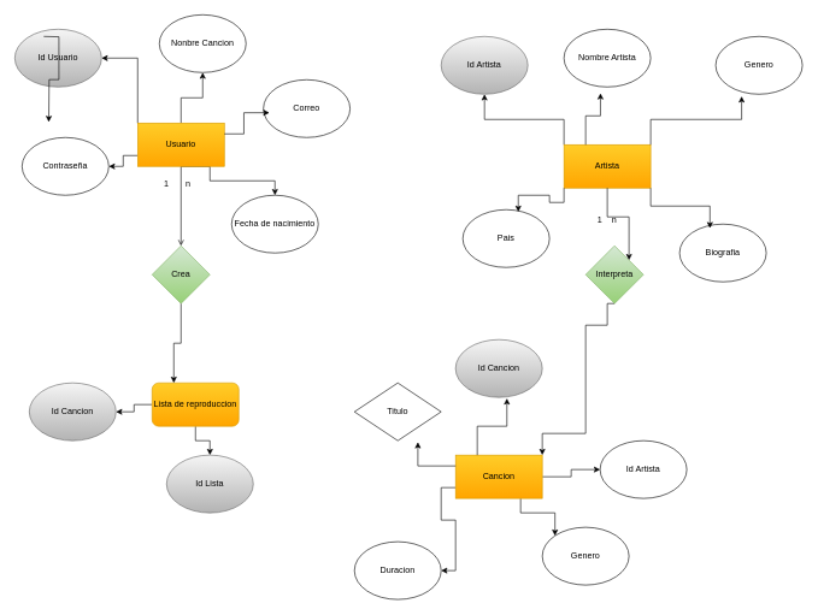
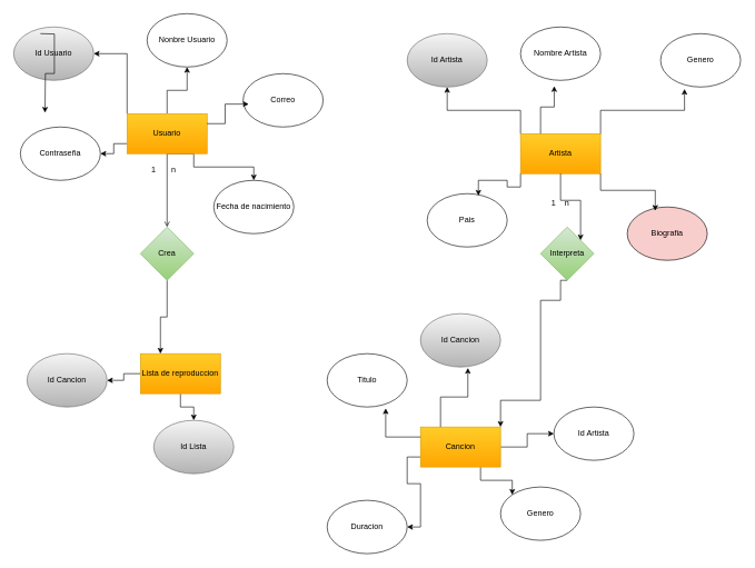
  <mxCell id="0" />
  <mxCell id="1" parent="0" />
  <mxCell id="2" style="edgeStyle=orthogonalEdgeStyle;rounded=0;orthogonalLoop=1;jettySize=auto;html=1;exitX=1;exitY=0.5;exitDx=0;exitDy=0;entryX=0;entryY=0.5;entryDx=0;entryDy=0;" edge="1" parent="1" source="14" target="34"><mxGeometry relative="1" as="geometry"><mxPoint x="720" y="600" as="targetPoint" /></mxGeometry></mxCell>
  <mxCell id="3" style="edgeStyle=orthogonalEdgeStyle;rounded=0;orthogonalLoop=1;jettySize=auto;html=1;exitX=0.5;exitY=0;exitDx=0;exitDy=0;" edge="1" parent="1" source="8" target="18"><mxGeometry relative="1" as="geometry" /></mxCell>
  <mxCell id="4" style="edgeStyle=orthogonalEdgeStyle;rounded=0;orthogonalLoop=1;jettySize=auto;html=1;exitX=0.5;exitY=1;exitDx=0;exitDy=0;entryX=0.5;entryY=0;entryDx=0;entryDy=0;" edge="1" parent="1" source="8" target="15"><mxGeometry relative="1" as="geometry"><Array as="points"><mxPoint x="290" y="230" /><mxPoint x="290" y="250" /><mxPoint x="380" y="250" /></Array></mxGeometry></mxCell>
  <mxCell id="5" style="edgeStyle=orthogonalEdgeStyle;rounded=0;orthogonalLoop=1;jettySize=auto;html=1;exitX=0;exitY=0.75;exitDx=0;exitDy=0;entryX=1;entryY=0.5;entryDx=0;entryDy=0;" edge="1" parent="1" source="8" target="16"><mxGeometry relative="1" as="geometry" /></mxCell>
  <mxCell id="6" style="edgeStyle=orthogonalEdgeStyle;rounded=0;orthogonalLoop=1;jettySize=auto;html=1;exitX=0;exitY=0;exitDx=0;exitDy=0;entryX=1;entryY=0.5;entryDx=0;entryDy=0;" edge="1" parent="1" source="8" target="19"><mxGeometry relative="1" as="geometry" /></mxCell>
  <mxCell id="7" style="edgeStyle=orthogonalEdgeStyle;rounded=0;orthogonalLoop=1;jettySize=auto;html=1;exitX=0.5;exitY=1;exitDx=0;exitDy=0;entryX=0.5;entryY=0;entryDx=0;entryDy=0;endArrow=open;" edge="1" parent="1" source="8" target="47"><mxGeometry relative="1" as="geometry" /></mxCell>
  <mxCell id="8" value="Usuario" style="rounded=0;whiteSpace=wrap;html=1;fillColor=#ffcd28;strokeColor=#d79b00;gradientColor=#ffa500;" vertex="1" parent="1"><mxGeometry x="190" y="170" width="120" height="60" as="geometry" /></mxCell>
  <mxCell id="9" style="edgeStyle=orthogonalEdgeStyle;rounded=0;orthogonalLoop=1;jettySize=auto;html=1;exitX=0;exitY=0;exitDx=0;exitDy=0;" edge="1" parent="1" source="11" target="20"><mxGeometry relative="1" as="geometry" /></mxCell>
  <mxCell id="10" style="edgeStyle=orthogonalEdgeStyle;rounded=0;orthogonalLoop=1;jettySize=auto;html=1;exitX=0.5;exitY=1;exitDx=0;exitDy=0;entryX=1;entryY=0;entryDx=0;entryDy=0;" edge="1" parent="1" source="38" target="14"><mxGeometry relative="1" as="geometry"><Array as="points"><mxPoint x="840" y="450" /><mxPoint x="810" y="450" /><mxPoint x="810" y="600" /><mxPoint x="750" y="600" /></Array></mxGeometry></mxCell>
  <mxCell id="11" value="Artista" style="rounded=0;whiteSpace=wrap;html=1;fillColor=#ffcd28;strokeColor=#d79b00;gradientColor=#ffa500;" vertex="1" parent="1"><mxGeometry x="780" y="200" width="120" height="60" as="geometry" /></mxCell>
  <mxCell id="12" style="edgeStyle=orthogonalEdgeStyle;rounded=0;orthogonalLoop=1;jettySize=auto;html=1;exitX=0;exitY=0.75;exitDx=0;exitDy=0;entryX=1;entryY=0.5;entryDx=0;entryDy=0;" edge="1" parent="1" source="14" target="31"><mxGeometry relative="1" as="geometry" /></mxCell>
  <mxCell id="13" style="edgeStyle=orthogonalEdgeStyle;rounded=0;orthogonalLoop=1;jettySize=auto;html=1;exitX=0.75;exitY=1;exitDx=0;exitDy=0;entryX=0;entryY=0;entryDx=0;entryDy=0;" edge="1" parent="1" source="14" target="32"><mxGeometry relative="1" as="geometry" /></mxCell>
- <mxCell id="14" value="Cancion" style="rounded=0;whiteSpace=wrap;html=1;fillColor=#ffcd28;strokeColor=#d79b00;gradientColor=#ffa500;" vertex="1" parent="1"><mxGeometry x="630" y="630" width="120" height="60" as="geometry" /></mxCell>
+ <mxCell id="14" value="Cancion" style="rounded=0;whiteSpace=wrap;html=1;fillColor=#ffcd28;strokeColor=#d79b00;gradientColor=#ffa500;" vertex="1" parent="1"><mxGeometry x="630" y="640" width="120" height="60" as="geometry" /></mxCell>
  <mxCell id="15" value="Fecha de nacimiento" style="ellipse;whiteSpace=wrap;html=1;" vertex="1" parent="1"><mxGeometry x="320" y="270" width="120" height="80" as="geometry" /></mxCell>
  <mxCell id="16" value="Contraseña" style="ellipse;whiteSpace=wrap;html=1;" vertex="1" parent="1"><mxGeometry x="30" y="190" width="120" height="80" as="geometry" /></mxCell>
  <mxCell id="17" value="Correo" style="ellipse;whiteSpace=wrap;html=1;" vertex="1" parent="1"><mxGeometry x="364" y="110" width="120" height="80" as="geometry" /></mxCell>
- <mxCell id="18" value="Nonbre Cancion" style="ellipse;whiteSpace=wrap;html=1;" vertex="1" parent="1"><mxGeometry x="220" y="20" width="120" height="80" as="geometry" /></mxCell>
+ <mxCell id="18" value="Nonbre Usuario" style="ellipse;whiteSpace=wrap;html=1;" vertex="1" parent="1"><mxGeometry x="220" y="20" width="120" height="80" as="geometry" /></mxCell>
  <mxCell id="19" value="Id Usuario" style="ellipse;whiteSpace=wrap;html=1;fillColor=#f5f5f5;gradientColor=#b3b3b3;strokeColor=#666666;" vertex="1" parent="1"><mxGeometry x="20" y="40" width="120" height="80" as="geometry" /></mxCell>
  <mxCell id="20" value="Id Artista" style="ellipse;whiteSpace=wrap;html=1;fillColor=#f5f5f5;gradientColor=#b3b3b3;strokeColor=#666666;" vertex="1" parent="1"><mxGeometry x="610" y="50" width="120" height="80" as="geometry" /></mxCell>
  <mxCell id="21" value="Genero" style="ellipse;whiteSpace=wrap;html=1;" vertex="1" parent="1"><mxGeometry x="990" y="50" width="120" height="80" as="geometry" /></mxCell>
- <mxCell id="22" value="Biografia" style="ellipse;whiteSpace=wrap;html=1;" vertex="1" parent="1"><mxGeometry x="940" y="310" width="120" height="80" as="geometry" /></mxCell>
+ <mxCell id="22" value="Biografia" style="ellipse;whiteSpace=wrap;html=1;fillColor=#f8cecc;" vertex="1" parent="1"><mxGeometry x="940" y="310" width="120" height="80" as="geometry" /></mxCell>
  <mxCell id="23" value="Nombre Artista" style="ellipse;whiteSpace=wrap;html=1;" vertex="1" parent="1"><mxGeometry x="780" y="40" width="120" height="80" as="geometry" /></mxCell>
  <mxCell id="24" value="Pais" style="ellipse;whiteSpace=wrap;html=1;" vertex="1" parent="1"><mxGeometry x="640" y="290" width="120" height="80" as="geometry" /></mxCell>
  <mxCell id="25" style="edgeStyle=orthogonalEdgeStyle;rounded=0;orthogonalLoop=1;jettySize=auto;html=1;exitX=1;exitY=0.25;exitDx=0;exitDy=0;entryX=0.07;entryY=0.571;entryDx=0;entryDy=0;entryPerimeter=0;" edge="1" parent="1" source="8" target="17"><mxGeometry relative="1" as="geometry" /></mxCell>
  <mxCell id="26" style="edgeStyle=orthogonalEdgeStyle;rounded=0;orthogonalLoop=1;jettySize=auto;html=1;exitX=0.25;exitY=0;exitDx=0;exitDy=0;entryX=0.421;entryY=1.109;entryDx=0;entryDy=0;entryPerimeter=0;" edge="1" parent="1" source="11" target="23"><mxGeometry relative="1" as="geometry" /></mxCell>
  <mxCell id="27" style="edgeStyle=orthogonalEdgeStyle;rounded=0;orthogonalLoop=1;jettySize=auto;html=1;exitX=1;exitY=0;exitDx=0;exitDy=0;entryX=0.299;entryY=1.037;entryDx=0;entryDy=0;entryPerimeter=0;" edge="1" parent="1" source="11" target="21"><mxGeometry relative="1" as="geometry" /></mxCell>
  <mxCell id="28" style="edgeStyle=orthogonalEdgeStyle;rounded=0;orthogonalLoop=1;jettySize=auto;html=1;exitX=1;exitY=1;exitDx=0;exitDy=0;entryX=0.35;entryY=0.071;entryDx=0;entryDy=0;entryPerimeter=0;" edge="1" parent="1" source="11" target="22"><mxGeometry relative="1" as="geometry" /></mxCell>
  <mxCell id="29" style="edgeStyle=orthogonalEdgeStyle;rounded=0;orthogonalLoop=1;jettySize=auto;html=1;exitX=0;exitY=1;exitDx=0;exitDy=0;entryX=0.64;entryY=0.037;entryDx=0;entryDy=0;entryPerimeter=0;" edge="1" parent="1" source="11" target="24"><mxGeometry relative="1" as="geometry" /></mxCell>
  <mxCell id="30" value="Id Cancion" style="ellipse;whiteSpace=wrap;html=1;rotation=0;fillColor=#f5f5f5;gradientColor=#b3b3b3;strokeColor=#666666;" vertex="1" parent="1"><mxGeometry x="630" y="470" width="120" height="80" as="geometry" /></mxCell>
  <mxCell id="31" value="Duracion" style="ellipse;whiteSpace=wrap;html=1;" vertex="1" parent="1"><mxGeometry x="490" y="750" width="120" height="80" as="geometry" /></mxCell>
  <mxCell id="32" value="Genero" style="ellipse;whiteSpace=wrap;html=1;" vertex="1" parent="1"><mxGeometry x="750" y="730" width="120" height="80" as="geometry" /></mxCell>
- <mxCell id="33" value="Titulo" style="rhombus;whiteSpace=wrap;html=1;" vertex="1" parent="1"><mxGeometry x="490" y="530" width="120" height="80" as="geometry" /></mxCell>
+ <mxCell id="33" value="Titulo" style="ellipse;whiteSpace=wrap;html=1;" vertex="1" parent="1"><mxGeometry x="490" y="530" width="120" height="80" as="geometry" /></mxCell>
  <mxCell id="34" value="Id Artista" style="ellipse;whiteSpace=wrap;html=1;" vertex="1" parent="1"><mxGeometry x="830" y="610" width="120" height="80" as="geometry" /></mxCell>
  <mxCell id="35" style="edgeStyle=orthogonalEdgeStyle;rounded=0;orthogonalLoop=1;jettySize=auto;html=1;exitX=0.25;exitY=0;exitDx=0;exitDy=0;entryX=0.592;entryY=1.018;entryDx=0;entryDy=0;entryPerimeter=0;" edge="1" parent="1" source="14" target="30"><mxGeometry relative="1" as="geometry" /></mxCell>
  <mxCell id="36" style="edgeStyle=orthogonalEdgeStyle;rounded=0;orthogonalLoop=1;jettySize=auto;html=1;exitX=0;exitY=0.25;exitDx=0;exitDy=0;entryX=0.732;entryY=1.026;entryDx=0;entryDy=0;entryPerimeter=0;" edge="1" parent="1" source="14" target="33"><mxGeometry relative="1" as="geometry" /></mxCell>
  <mxCell id="37" value="" style="edgeStyle=orthogonalEdgeStyle;rounded=0;orthogonalLoop=1;jettySize=auto;html=1;exitX=0.5;exitY=1;exitDx=0;exitDy=0;entryX=1;entryY=0;entryDx=0;entryDy=0;" edge="1" parent="1" source="11" target="38"><mxGeometry relative="1" as="geometry"><mxPoint x="840" y="260" as="sourcePoint" /><mxPoint x="750" y="640" as="targetPoint" /><Array as="points" /></mxGeometry></mxCell>
  <mxCell id="38" value="Interpreta" style="rhombus;whiteSpace=wrap;html=1;fillColor=#d5e8d4;strokeColor=#82b366;gradientColor=#97d077;" vertex="1" parent="1"><mxGeometry x="810" y="340" width="80" height="80" as="geometry" /></mxCell>
  <mxCell id="39" value="1" style="text;html=1;align=center;verticalAlign=middle;whiteSpace=wrap;rounded=0;" vertex="1" parent="1"><mxGeometry x="800" y="290" width="60" height="30" as="geometry" /></mxCell>
  <mxCell id="40" value="n" style="text;html=1;align=center;verticalAlign=middle;whiteSpace=wrap;rounded=0;" vertex="1" parent="1"><mxGeometry x="820" y="290" width="60" height="30" as="geometry" /></mxCell>
  <mxCell id="41" style="edgeStyle=orthogonalEdgeStyle;rounded=0;orthogonalLoop=1;jettySize=auto;html=1;exitX=0.5;exitY=1;exitDx=0;exitDy=0;entryX=0.5;entryY=0;entryDx=0;entryDy=0;" edge="1" parent="1" source="43" target="44"><mxGeometry relative="1" as="geometry" /></mxCell>
  <mxCell id="42" style="edgeStyle=orthogonalEdgeStyle;rounded=0;orthogonalLoop=1;jettySize=auto;html=1;exitX=0;exitY=0.5;exitDx=0;exitDy=0;entryX=1;entryY=0.5;entryDx=0;entryDy=0;" edge="1" parent="1" source="43" target="45"><mxGeometry relative="1" as="geometry" /></mxCell>
- <mxCell id="43" value="Lista de reproduccion" style="whiteSpace=wrap;html=1;fillColor=#ffcd28;strokeColor=#d79b00;gradientColor=#ffa500;rounded=1;" vertex="1" parent="1"><mxGeometry x="210" y="530" width="120" height="60" as="geometry" /></mxCell>
+ <mxCell id="43" value="Lista de reproduccion" style="rounded=0;whiteSpace=wrap;html=1;fillColor=#ffcd28;strokeColor=#d79b00;gradientColor=#ffa500;" vertex="1" parent="1"><mxGeometry x="210" y="530" width="120" height="60" as="geometry" /></mxCell>
  <mxCell id="44" value="Id Lista" style="ellipse;whiteSpace=wrap;html=1;rotation=0;fillColor=#f5f5f5;gradientColor=#b3b3b3;strokeColor=#666666;" vertex="1" parent="1"><mxGeometry x="230" y="630" width="120" height="80" as="geometry" /></mxCell>
  <mxCell id="45" value="Id Cancion" style="ellipse;whiteSpace=wrap;html=1;rotation=0;fillColor=#f5f5f5;gradientColor=#b3b3b3;strokeColor=#666666;" vertex="1" parent="1"><mxGeometry x="40" y="530" width="120" height="80" as="geometry" /></mxCell>
  <mxCell id="46" style="edgeStyle=orthogonalEdgeStyle;rounded=0;orthogonalLoop=1;jettySize=auto;html=1;exitX=0.5;exitY=1;exitDx=0;exitDy=0;entryX=0.25;entryY=0;entryDx=0;entryDy=0;" edge="1" parent="1" source="47" target="43"><mxGeometry relative="1" as="geometry" /></mxCell>
  <mxCell id="47" value="Crea" style="rhombus;whiteSpace=wrap;html=1;fillColor=#d5e8d4;gradientColor=#97d077;strokeColor=#82b366;" vertex="1" parent="1"><mxGeometry x="210" y="340" width="80" height="80" as="geometry" /></mxCell>
  <mxCell id="48" style="edgeStyle=orthogonalEdgeStyle;rounded=0;orthogonalLoop=1;jettySize=auto;html=1;exitX=0.5;exitY=1;exitDx=0;exitDy=0;entryX=0.587;entryY=0.107;entryDx=0;entryDy=0;entryPerimeter=0;" edge="1" parent="1"><mxGeometry relative="1" as="geometry"><mxPoint x="60" y="50" as="sourcePoint" /><mxPoint x="66.96" y="168.56" as="targetPoint" /></mxGeometry></mxCell>
  <mxCell id="49" value="1" style="text;html=1;align=center;verticalAlign=middle;whiteSpace=wrap;rounded=0;" vertex="1" parent="1"><mxGeometry x="200" y="240" width="60" height="30" as="geometry" /></mxCell>
  <mxCell id="50" value="n" style="text;html=1;align=center;verticalAlign=middle;whiteSpace=wrap;rounded=0;" vertex="1" parent="1"><mxGeometry x="230" y="240" width="60" height="30" as="geometry" /></mxCell>
